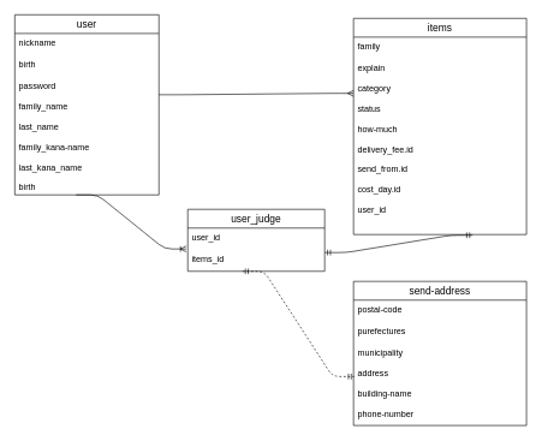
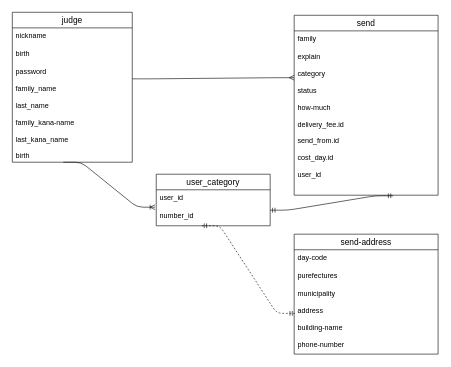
  <mxCell id="0" />
  <mxCell id="1" parent="0" />
- <mxCell id="2" value="user" style="swimlane;fontStyle=0;childLayout=stackLayout;horizontal=1;startSize=26;horizontalStack=0;resizeParent=1;resizeParentMax=0;resizeLast=0;collapsible=1;marginBottom=0;align=center;fontSize=14;" parent="1" vertex="1"><mxGeometry x="20" y="20" width="200" height="250" as="geometry" /></mxCell>
+ <mxCell id="2" value="judge" style="swimlane;fontStyle=0;childLayout=stackLayout;horizontal=1;startSize=26;horizontalStack=0;resizeParent=1;resizeParentMax=0;resizeLast=0;collapsible=1;marginBottom=0;align=center;fontSize=14;" parent="1" vertex="1"><mxGeometry x="20" y="20" width="200" height="250" as="geometry" /></mxCell>
  <mxCell id="3" value="nickname" style="text;strokeColor=none;fillColor=none;spacingLeft=4;spacingRight=4;overflow=hidden;rotatable=0;points=[[0,0.5],[1,0.5]];portConstraint=eastwest;fontSize=12;" parent="2" vertex="1"><mxGeometry y="26" width="200" height="30" as="geometry" /></mxCell>
  <mxCell id="4" value="birth" style="text;strokeColor=none;fillColor=none;spacingLeft=4;spacingRight=4;overflow=hidden;rotatable=0;points=[[0,0.5],[1,0.5]];portConstraint=eastwest;fontSize=12;" parent="2" vertex="1"><mxGeometry y="56" width="200" height="30" as="geometry" /></mxCell>
  <mxCell id="5" value="password&#10;&#10;family_name&#10;&#10;last_name&#10;&#10;family_kana-name&#10;&#10;last_kana_name&#10;&#10;birth&#10;" style="text;strokeColor=none;fillColor=none;spacingLeft=4;spacingRight=4;overflow=hidden;rotatable=0;points=[[0,0.5],[1,0.5]];portConstraint=eastwest;fontSize=12;" parent="2" vertex="1"><mxGeometry y="86" width="200" height="164" as="geometry" /></mxCell>
  <mxCell id="6" style="edgeStyle=orthogonalEdgeStyle;rounded=0;orthogonalLoop=1;jettySize=auto;html=1;exitX=1;exitY=0.5;exitDx=0;exitDy=0;strokeColor=none;" parent="2" source="5" edge="1"><mxGeometry relative="1" as="geometry"><mxPoint x="200" y="148" as="targetPoint" /></mxGeometry></mxCell>
  <mxCell id="7" style="edgeStyle=orthogonalEdgeStyle;rounded=0;orthogonalLoop=1;jettySize=auto;html=1;exitX=1;exitY=0.5;exitDx=0;exitDy=0;strokeColor=none;" parent="2" source="5" target="5" edge="1"><mxGeometry relative="1" as="geometry" /></mxCell>
  <mxCell id="8" style="edgeStyle=orthogonalEdgeStyle;rounded=0;orthogonalLoop=1;jettySize=auto;html=1;exitX=1;exitY=0.5;exitDx=0;exitDy=0;" parent="2" source="4" target="4" edge="1"><mxGeometry relative="1" as="geometry" /></mxCell>
- <mxCell id="9" value="items" style="swimlane;fontStyle=0;childLayout=stackLayout;horizontal=1;startSize=26;horizontalStack=0;resizeParent=1;resizeParentMax=0;resizeLast=0;collapsible=1;marginBottom=0;align=center;fontSize=14;" parent="1" vertex="1"><mxGeometry x="490" y="25" width="240" height="300" as="geometry" /></mxCell>
+ <mxCell id="9" value="send" style="swimlane;fontStyle=0;childLayout=stackLayout;horizontal=1;startSize=26;horizontalStack=0;resizeParent=1;resizeParentMax=0;resizeLast=0;collapsible=1;marginBottom=0;align=center;fontSize=14;" parent="1" vertex="1"><mxGeometry x="490" y="25" width="240" height="300" as="geometry" /></mxCell>
  <mxCell id="10" value="family" style="text;strokeColor=none;fillColor=none;spacingLeft=4;spacingRight=4;overflow=hidden;rotatable=0;points=[[0,0.5],[1,0.5]];portConstraint=eastwest;fontSize=12;" parent="9" vertex="1"><mxGeometry y="26" width="240" height="30" as="geometry" /></mxCell>
  <mxCell id="11" value="explain&#10;&#10;category&#10;&#10;status&#10;&#10;how-much&#10;&#10;delivery_fee.id&#10;&#10;send_from.id&#10;&#10;cost_day.id&#10;&#10;user_id" style="text;strokeColor=none;fillColor=none;spacingLeft=4;spacingRight=4;overflow=hidden;rotatable=0;points=[[0,0.5],[1,0.5]];portConstraint=eastwest;fontSize=12;" parent="9" vertex="1"><mxGeometry y="56" width="240" height="244" as="geometry" /></mxCell>
  <mxCell id="12" value="send-address" style="swimlane;fontStyle=0;childLayout=stackLayout;horizontal=1;startSize=26;horizontalStack=0;resizeParent=1;resizeParentMax=0;resizeLast=0;collapsible=1;marginBottom=0;align=center;fontSize=14;" parent="1" vertex="1"><mxGeometry x="490" y="390" width="240" height="200" as="geometry" /></mxCell>
- <mxCell id="13" value="postal-code" style="text;strokeColor=none;fillColor=none;spacingLeft=4;spacingRight=4;overflow=hidden;rotatable=0;points=[[0,0.5],[1,0.5]];portConstraint=eastwest;fontSize=12;" parent="12" vertex="1"><mxGeometry y="26" width="240" height="30" as="geometry" /></mxCell>
+ <mxCell id="13" value="day-code" style="text;strokeColor=none;fillColor=none;spacingLeft=4;spacingRight=4;overflow=hidden;rotatable=0;points=[[0,0.5],[1,0.5]];portConstraint=eastwest;fontSize=12;" parent="12" vertex="1"><mxGeometry y="26" width="240" height="30" as="geometry" /></mxCell>
  <mxCell id="14" value="purefectures" style="text;strokeColor=none;fillColor=none;spacingLeft=4;spacingRight=4;overflow=hidden;rotatable=0;points=[[0,0.5],[1,0.5]];portConstraint=eastwest;fontSize=12;" parent="12" vertex="1"><mxGeometry y="56" width="240" height="30" as="geometry" /></mxCell>
  <mxCell id="15" value="municipality&#10;&#10;address&#10;&#10;building-name&#10;&#10;phone-number" style="text;strokeColor=none;fillColor=none;spacingLeft=4;spacingRight=4;overflow=hidden;rotatable=0;points=[[0,0.5],[1,0.5]];portConstraint=eastwest;fontSize=12;" parent="12" vertex="1"><mxGeometry y="86" width="240" height="114" as="geometry" /></mxCell>
  <mxCell id="16" value="" style="edgeStyle=entityRelationEdgeStyle;fontSize=12;html=1;endArrow=ERmany;entryX=0;entryY=0.197;entryDx=0;entryDy=0;entryPerimeter=0;" edge="1" parent="1" target="11"><mxGeometry width="100" height="100" relative="1" as="geometry"><mxPoint x="220" y="131" as="sourcePoint" /><mxPoint x="400" y="60" as="targetPoint" /></mxGeometry></mxCell>
- <mxCell id="17" value="user_judge" style="swimlane;fontStyle=0;childLayout=stackLayout;horizontal=1;startSize=26;horizontalStack=0;resizeParent=1;resizeParentMax=0;resizeLast=0;collapsible=1;marginBottom=0;align=center;fontSize=14;" vertex="1" parent="1"><mxGeometry x="260" y="290" width="190" height="86" as="geometry" /></mxCell>
+ <mxCell id="17" value="user_category" style="swimlane;fontStyle=0;childLayout=stackLayout;horizontal=1;startSize=26;horizontalStack=0;resizeParent=1;resizeParentMax=0;resizeLast=0;collapsible=1;marginBottom=0;align=center;fontSize=14;" vertex="1" parent="1"><mxGeometry x="260" y="290" width="190" height="86" as="geometry" /></mxCell>
  <mxCell id="18" value="user_id" style="text;strokeColor=none;fillColor=none;spacingLeft=4;spacingRight=4;overflow=hidden;rotatable=0;points=[[0,0.5],[1,0.5]];portConstraint=eastwest;fontSize=12;" vertex="1" parent="17"><mxGeometry y="26" width="190" height="30" as="geometry" /></mxCell>
- <mxCell id="19" value="items_id" style="text;strokeColor=none;fillColor=none;spacingLeft=4;spacingRight=4;overflow=hidden;rotatable=0;points=[[0,0.5],[1,0.5]];portConstraint=eastwest;fontSize=12;" vertex="1" parent="17"><mxGeometry y="56" width="190" height="30" as="geometry" /></mxCell>
+ <mxCell id="19" value="number_id" style="text;strokeColor=none;fillColor=none;spacingLeft=4;spacingRight=4;overflow=hidden;rotatable=0;points=[[0,0.5],[1,0.5]];portConstraint=eastwest;fontSize=12;" vertex="1" parent="17"><mxGeometry y="56" width="190" height="30" as="geometry" /></mxCell>
  <mxCell id="20" value="" style="edgeStyle=entityRelationEdgeStyle;fontSize=12;html=1;endArrow=ERmandOne;startArrow=ERmandOne;entryX=0.004;entryY=0.404;entryDx=0;entryDy=0;entryPerimeter=0;exitX=0.4;exitY=1;exitDx=0;exitDy=0;exitPerimeter=0;dashed=1;" edge="1" parent="1" source="19" target="15"><mxGeometry width="100" height="100" relative="1" as="geometry"><mxPoint x="330.94" y="366.99" as="sourcePoint" /><mxPoint x="380" y="390" as="targetPoint" /></mxGeometry></mxCell>
  <mxCell id="21" value="" style="edgeStyle=entityRelationEdgeStyle;fontSize=12;html=1;endArrow=ERoneToMany;entryX=-0.011;entryY=0.967;entryDx=0;entryDy=0;entryPerimeter=0;" edge="1" parent="1" target="18"><mxGeometry width="100" height="100" relative="1" as="geometry"><mxPoint x="105" y="270" as="sourcePoint" /><mxPoint x="410" y="260" as="targetPoint" /></mxGeometry></mxCell>
  <mxCell id="22" value="" style="edgeStyle=entityRelationEdgeStyle;fontSize=12;html=1;endArrow=ERmandOne;startArrow=ERmandOne;entryX=0.688;entryY=1.004;entryDx=0;entryDy=0;entryPerimeter=0;" edge="1" parent="1" target="11"><mxGeometry width="100" height="100" relative="1" as="geometry"><mxPoint x="450" y="350" as="sourcePoint" /><mxPoint x="410" y="260" as="targetPoint" /></mxGeometry></mxCell>
